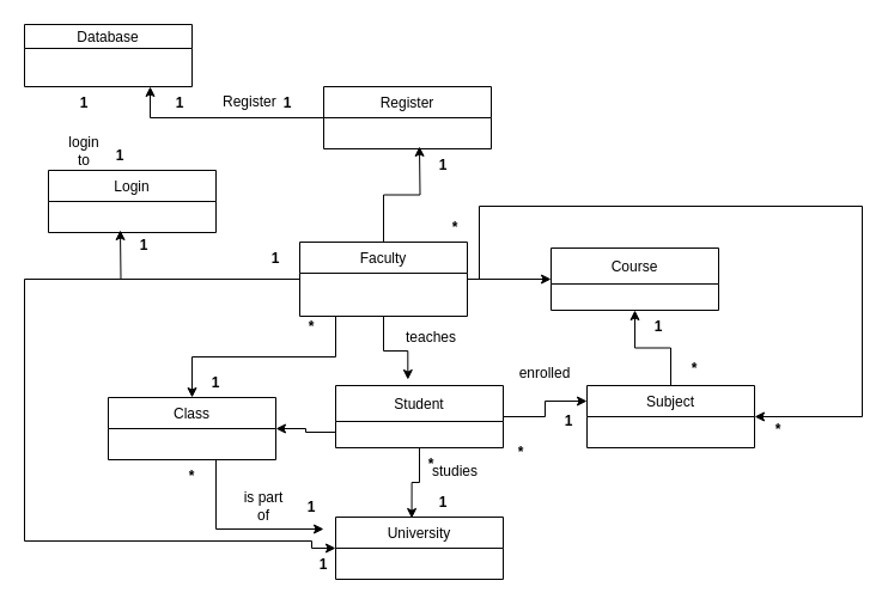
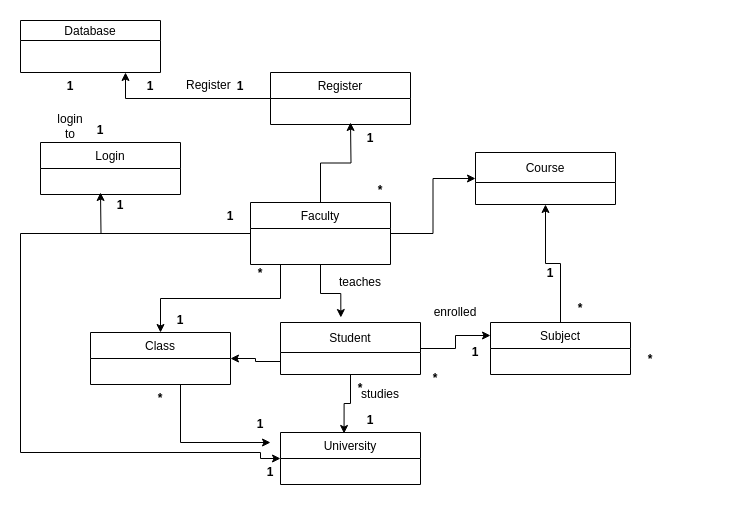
  <mxCell id="0" />
  <mxCell id="1" parent="0" />
  <mxCell id="2" style="edgeStyle=orthogonalEdgeStyle;rounded=0;orthogonalLoop=1;jettySize=auto;html=1;" parent="1" source="3" edge="1"><mxGeometry relative="1" as="geometry"><mxPoint x="270" y="442" as="targetPoint" /><Array as="points"><mxPoint x="180" y="442" /></Array></mxGeometry></mxCell>
  <mxCell id="3" value="Class" style="swimlane;fontStyle=0;childLayout=stackLayout;horizontal=1;startSize=26;fillColor=none;horizontalStack=0;resizeParent=1;resizeParentMax=0;resizeLast=0;collapsible=1;marginBottom=0;" parent="1" vertex="1"><mxGeometry x="90" y="332" width="140" height="52" as="geometry" /></mxCell>
  <mxCell id="4" style="edgeStyle=orthogonalEdgeStyle;rounded=0;orthogonalLoop=1;jettySize=auto;html=1;" parent="1" source="11" edge="1"><mxGeometry relative="1" as="geometry"><mxPoint x="350" y="122" as="targetPoint" /></mxGeometry></mxCell>
  <mxCell id="5" style="edgeStyle=orthogonalEdgeStyle;rounded=0;orthogonalLoop=1;jettySize=auto;html=1;" parent="1" source="11" edge="1"><mxGeometry relative="1" as="geometry"><mxPoint x="100" y="192" as="targetPoint" /></mxGeometry></mxCell>
  <mxCell id="6" style="edgeStyle=orthogonalEdgeStyle;rounded=0;orthogonalLoop=1;jettySize=auto;html=1;exitX=0.5;exitY=1;exitDx=0;exitDy=0;" parent="1" source="11" target="3" edge="1"><mxGeometry relative="1" as="geometry"><Array as="points"><mxPoint x="280" y="264" /><mxPoint x="280" y="298" /><mxPoint x="160" y="298" /></Array></mxGeometry></mxCell>
- <mxCell id="7" style="edgeStyle=orthogonalEdgeStyle;rounded=0;orthogonalLoop=1;jettySize=auto;html=1;" parent="1" source="11" target="13" edge="1"><mxGeometry relative="1" as="geometry"><Array as="points"><mxPoint x="400" y="233" /><mxPoint x="400" y="172" /><mxPoint x="720" y="172" /><mxPoint x="720" y="348" /></Array></mxGeometry></mxCell>
  <mxCell id="8" style="edgeStyle=orthogonalEdgeStyle;rounded=0;orthogonalLoop=1;jettySize=auto;html=1;entryX=0.431;entryY=-0.096;entryDx=0;entryDy=0;entryPerimeter=0;" parent="1" source="11" target="18" edge="1"><mxGeometry relative="1" as="geometry" /></mxCell>
  <mxCell id="9" style="edgeStyle=orthogonalEdgeStyle;rounded=0;orthogonalLoop=1;jettySize=auto;html=1;entryX=0;entryY=0.5;entryDx=0;entryDy=0;" parent="1" source="11" target="23" edge="1"><mxGeometry relative="1" as="geometry" /></mxCell>
  <mxCell id="10" style="edgeStyle=orthogonalEdgeStyle;rounded=0;orthogonalLoop=1;jettySize=auto;html=1;entryX=0;entryY=0.5;entryDx=0;entryDy=0;" parent="1" source="11" target="14" edge="1"><mxGeometry relative="1" as="geometry"><Array as="points"><mxPoint x="20" y="233" /><mxPoint x="20" y="452" /><mxPoint x="260" y="452" /><mxPoint x="260" y="458" /></Array></mxGeometry></mxCell>
  <mxCell id="11" value="Faculty" style="swimlane;fontStyle=0;childLayout=stackLayout;horizontal=1;startSize=26;fillColor=none;horizontalStack=0;resizeParent=1;resizeParentMax=0;resizeLast=0;collapsible=1;marginBottom=0;" parent="1" vertex="1"><mxGeometry x="250" y="202" width="140" height="62" as="geometry" /></mxCell>
  <mxCell id="12" style="edgeStyle=orthogonalEdgeStyle;rounded=0;orthogonalLoop=1;jettySize=auto;html=1;entryX=0.5;entryY=1;entryDx=0;entryDy=0;" parent="1" source="13" target="23" edge="1"><mxGeometry relative="1" as="geometry" /></mxCell>
  <mxCell id="13" value="Subject" style="swimlane;fontStyle=0;childLayout=stackLayout;horizontal=1;startSize=26;fillColor=none;horizontalStack=0;resizeParent=1;resizeParentMax=0;resizeLast=0;collapsible=1;marginBottom=0;" parent="1" vertex="1"><mxGeometry x="490" y="322" width="140" height="52" as="geometry" /></mxCell>
  <mxCell id="14" value="University" style="swimlane;fontStyle=0;childLayout=stackLayout;horizontal=1;startSize=26;fillColor=none;horizontalStack=0;resizeParent=1;resizeParentMax=0;resizeLast=0;collapsible=1;marginBottom=0;" parent="1" vertex="1"><mxGeometry x="280" y="432" width="140" height="52" as="geometry" /></mxCell>
  <mxCell id="15" style="edgeStyle=orthogonalEdgeStyle;rounded=0;orthogonalLoop=1;jettySize=auto;html=1;exitX=1;exitY=0.5;exitDx=0;exitDy=0;entryX=0;entryY=0.25;entryDx=0;entryDy=0;" parent="1" source="18" target="13" edge="1"><mxGeometry relative="1" as="geometry" /></mxCell>
  <mxCell id="16" style="edgeStyle=orthogonalEdgeStyle;rounded=0;orthogonalLoop=1;jettySize=auto;html=1;exitX=0;exitY=0.75;exitDx=0;exitDy=0;entryX=1;entryY=0.5;entryDx=0;entryDy=0;" parent="1" source="18" target="3" edge="1"><mxGeometry relative="1" as="geometry" /></mxCell>
  <mxCell id="17" style="edgeStyle=orthogonalEdgeStyle;rounded=0;orthogonalLoop=1;jettySize=auto;html=1;entryX=0.454;entryY=0.019;entryDx=0;entryDy=0;entryPerimeter=0;" parent="1" source="18" target="14" edge="1"><mxGeometry relative="1" as="geometry" /></mxCell>
  <mxCell id="18" value="Student" style="swimlane;fontStyle=0;childLayout=stackLayout;horizontal=1;startSize=30;fillColor=none;horizontalStack=0;resizeParent=1;resizeParentMax=0;resizeLast=0;collapsible=1;marginBottom=0;" parent="1" vertex="1"><mxGeometry x="280" y="322" width="140" height="52" as="geometry" /></mxCell>
  <mxCell id="19" style="edgeStyle=orthogonalEdgeStyle;rounded=0;orthogonalLoop=1;jettySize=auto;html=1;entryX=0.75;entryY=1;entryDx=0;entryDy=0;" parent="1" source="20" target="21" edge="1"><mxGeometry relative="1" as="geometry" /></mxCell>
  <mxCell id="20" value="Register" style="swimlane;fontStyle=0;childLayout=stackLayout;horizontal=1;startSize=26;fillColor=none;horizontalStack=0;resizeParent=1;resizeParentMax=0;resizeLast=0;collapsible=1;marginBottom=0;" parent="1" vertex="1"><mxGeometry x="270" y="72" width="140" height="52" as="geometry" /></mxCell>
  <mxCell id="21" value="Database" style="swimlane;fontStyle=0;childLayout=stackLayout;horizontal=1;startSize=20;fillColor=none;horizontalStack=0;resizeParent=1;resizeParentMax=0;resizeLast=0;collapsible=1;marginBottom=0;" parent="1" vertex="1"><mxGeometry x="20" y="20" width="140" height="52" as="geometry" /></mxCell>
  <mxCell id="22" value="Login" style="swimlane;fontStyle=0;childLayout=stackLayout;horizontal=1;startSize=26;fillColor=none;horizontalStack=0;resizeParent=1;resizeParentMax=0;resizeLast=0;collapsible=1;marginBottom=0;" parent="1" vertex="1"><mxGeometry x="40" y="142" width="140" height="52" as="geometry" /></mxCell>
- <mxCell id="23" value="Course" style="swimlane;fontStyle=0;childLayout=stackLayout;horizontal=1;startSize=30;fillColor=none;horizontalStack=0;resizeParent=1;resizeParentMax=0;resizeLast=0;collapsible=1;marginBottom=0;" parent="1" vertex="1"><mxGeometry x="460" y="207" width="140" height="52" as="geometry" /></mxCell>
+ <mxCell id="23" value="Course" style="swimlane;fontStyle=0;childLayout=stackLayout;horizontal=1;startSize=30;fillColor=none;horizontalStack=0;resizeParent=1;resizeParentMax=0;resizeLast=0;collapsible=1;marginBottom=0;" parent="1" vertex="1"><mxGeometry x="475" y="152" width="140" height="52" as="geometry" /></mxCell>
  <mxCell id="24" value="1" style="text;align=center;fontStyle=1;verticalAlign=middle;spacingLeft=3;spacingRight=3;strokeColor=none;rotatable=0;points=[[0,0.5],[1,0.5]];portConstraint=eastwest;" parent="1" vertex="1"><mxGeometry x="130" y="72" width="40" height="26" as="geometry" /></mxCell>
  <mxCell id="25" value="1" style="text;align=center;fontStyle=1;verticalAlign=middle;spacingLeft=3;spacingRight=3;strokeColor=none;rotatable=0;points=[[0,0.5],[1,0.5]];portConstraint=eastwest;" parent="1" vertex="1"><mxGeometry x="80" y="116" width="40" height="26" as="geometry" /></mxCell>
  <mxCell id="26" value="1" style="text;align=center;fontStyle=1;verticalAlign=middle;spacingLeft=3;spacingRight=3;strokeColor=none;rotatable=0;points=[[0,0.5],[1,0.5]];portConstraint=eastwest;" parent="1" vertex="1"><mxGeometry x="220" y="72" width="40" height="26" as="geometry" /></mxCell>
  <mxCell id="27" value="1" style="text;align=center;fontStyle=1;verticalAlign=middle;spacingLeft=3;spacingRight=3;strokeColor=none;rotatable=0;points=[[0,0.5],[1,0.5]];portConstraint=eastwest;" parent="1" vertex="1"><mxGeometry x="50" y="72" width="40" height="26" as="geometry" /></mxCell>
  <mxCell id="28" value="1" style="text;align=center;fontStyle=1;verticalAlign=middle;spacingLeft=3;spacingRight=3;strokeColor=none;rotatable=0;points=[[0,0.5],[1,0.5]];portConstraint=eastwest;" parent="1" vertex="1"><mxGeometry x="210" y="202" width="40" height="26" as="geometry" /></mxCell>
  <mxCell id="29" value="1" style="text;align=center;fontStyle=1;verticalAlign=middle;spacingLeft=3;spacingRight=3;strokeColor=none;rotatable=0;points=[[0,0.5],[1,0.5]];portConstraint=eastwest;" parent="1" vertex="1"><mxGeometry x="100" y="194" width="40" height="20" as="geometry" /></mxCell>
  <mxCell id="30" value="1" style="text;align=center;fontStyle=1;verticalAlign=middle;spacingLeft=3;spacingRight=3;strokeColor=none;rotatable=0;points=[[0,0.5],[1,0.5]];portConstraint=eastwest;" parent="1" vertex="1"><mxGeometry x="350" y="124" width="40" height="26" as="geometry" /></mxCell>
  <mxCell id="31" value="*" style="text;align=center;fontStyle=1;verticalAlign=middle;spacingLeft=3;spacingRight=3;strokeColor=none;rotatable=0;points=[[0,0.5],[1,0.5]];portConstraint=eastwest;" parent="1" vertex="1"><mxGeometry x="140" y="384" width="40" height="26" as="geometry" /></mxCell>
  <mxCell id="32" value="1" style="text;align=center;fontStyle=1;verticalAlign=middle;spacingLeft=3;spacingRight=3;strokeColor=none;rotatable=0;points=[[0,0.5],[1,0.5]];portConstraint=eastwest;" parent="1" vertex="1"><mxGeometry x="250" y="458" width="40" height="26" as="geometry" /></mxCell>
  <mxCell id="33" value="1" style="text;align=center;fontStyle=1;verticalAlign=middle;spacingLeft=3;spacingRight=3;strokeColor=none;rotatable=0;points=[[0,0.5],[1,0.5]];portConstraint=eastwest;" parent="1" vertex="1"><mxGeometry x="240" y="410" width="40" height="26" as="geometry" /></mxCell>
  <mxCell id="34" value="1" style="text;align=center;fontStyle=1;verticalAlign=middle;spacingLeft=3;spacingRight=3;strokeColor=none;rotatable=0;points=[[0,0.5],[1,0.5]];portConstraint=eastwest;" parent="1" vertex="1"><mxGeometry x="350" y="406" width="40" height="26" as="geometry" /></mxCell>
  <mxCell id="35" value="*" style="text;align=center;fontStyle=1;verticalAlign=middle;spacingLeft=3;spacingRight=3;strokeColor=none;rotatable=0;points=[[0,0.5],[1,0.5]];portConstraint=eastwest;" parent="1" vertex="1"><mxGeometry x="340" y="374" width="40" height="26" as="geometry" /></mxCell>
  <mxCell id="36" value="*" style="text;align=center;fontStyle=1;verticalAlign=middle;spacingLeft=3;spacingRight=3;strokeColor=none;rotatable=0;points=[[0,0.5],[1,0.5]];portConstraint=eastwest;" parent="1" vertex="1"><mxGeometry x="630" y="338" width="40" height="40" as="geometry" /></mxCell>
  <mxCell id="37" value="1" style="text;align=center;fontStyle=1;verticalAlign=middle;spacingLeft=3;spacingRight=3;strokeColor=none;rotatable=0;points=[[0,0.5],[1,0.5]];portConstraint=eastwest;" parent="1" vertex="1"><mxGeometry x="530" y="259" width="40" height="26" as="geometry" /></mxCell>
  <mxCell id="38" value="*" style="text;align=center;fontStyle=1;verticalAlign=middle;spacingLeft=3;spacingRight=3;strokeColor=none;rotatable=0;points=[[0,0.5],[1,0.5]];portConstraint=eastwest;" parent="1" vertex="1"><mxGeometry x="560" y="292" width="40" height="30" as="geometry" /></mxCell>
  <mxCell id="39" value="1" style="text;align=center;fontStyle=1;verticalAlign=middle;spacingLeft=3;spacingRight=3;strokeColor=none;rotatable=0;points=[[0,0.5],[1,0.5]];portConstraint=eastwest;" parent="1" vertex="1"><mxGeometry x="455" y="338" width="40" height="26" as="geometry" /></mxCell>
  <mxCell id="40" value="*" style="text;align=center;fontStyle=1;verticalAlign=middle;spacingLeft=3;spacingRight=3;strokeColor=none;rotatable=0;points=[[0,0.5],[1,0.5]];portConstraint=eastwest;" parent="1" vertex="1"><mxGeometry x="415" y="364" width="40" height="26" as="geometry" /></mxCell>
  <mxCell id="41" value="*" style="text;align=center;fontStyle=1;verticalAlign=middle;spacingLeft=3;spacingRight=3;strokeColor=none;rotatable=0;points=[[0,0.5],[1,0.5]];portConstraint=eastwest;" parent="1" vertex="1"><mxGeometry x="240" y="259" width="40" height="26" as="geometry" /></mxCell>
  <mxCell id="42" value="1" style="text;align=center;fontStyle=1;verticalAlign=middle;spacingLeft=3;spacingRight=3;strokeColor=none;rotatable=0;points=[[0,0.5],[1,0.5]];portConstraint=eastwest;" parent="1" vertex="1"><mxGeometry x="160" y="306" width="40" height="26" as="geometry" /></mxCell>
  <mxCell id="43" value="*" style="text;align=center;fontStyle=1;verticalAlign=middle;spacingLeft=3;spacingRight=3;strokeColor=none;rotatable=0;points=[[0,0.5],[1,0.5]];portConstraint=eastwest;" parent="1" vertex="1"><mxGeometry x="360" y="176" width="40" height="26" as="geometry" /></mxCell>
  <mxCell id="44" value="Register&amp;nbsp;" style="text;html=1;strokeColor=none;fillColor=none;align=center;verticalAlign=middle;whiteSpace=wrap;rounded=0;" vertex="1" parent="1"><mxGeometry x="190" y="75" width="40" height="20" as="geometry" /></mxCell>
  <mxCell id="45" value="login to" style="text;html=1;strokeColor=none;fillColor=none;align=center;verticalAlign=middle;whiteSpace=wrap;rounded=0;" vertex="1" parent="1"><mxGeometry x="50" y="116" width="40" height="20" as="geometry" /></mxCell>
- <mxCell id="46" value="is part of" style="text;html=1;strokeColor=none;fillColor=none;align=center;verticalAlign=middle;whiteSpace=wrap;rounded=0;" vertex="1" parent="1"><mxGeometry x="200" y="413" width="40" height="20" as="geometry" /></mxCell>
  <mxCell id="47" value="studies" style="text;html=1;strokeColor=none;fillColor=none;align=center;verticalAlign=middle;whiteSpace=wrap;rounded=0;" vertex="1" parent="1"><mxGeometry x="360" y="384" width="40" height="20" as="geometry" /></mxCell>
  <mxCell id="48" value="enrolled" style="text;html=1;strokeColor=none;fillColor=none;align=center;verticalAlign=middle;whiteSpace=wrap;rounded=0;" vertex="1" parent="1"><mxGeometry x="435" y="302" width="40" height="20" as="geometry" /></mxCell>
  <mxCell id="49" value="teaches" style="text;html=1;strokeColor=none;fillColor=none;align=center;verticalAlign=middle;whiteSpace=wrap;rounded=0;" vertex="1" parent="1"><mxGeometry x="340" y="272" width="40" height="20" as="geometry" /></mxCell>
